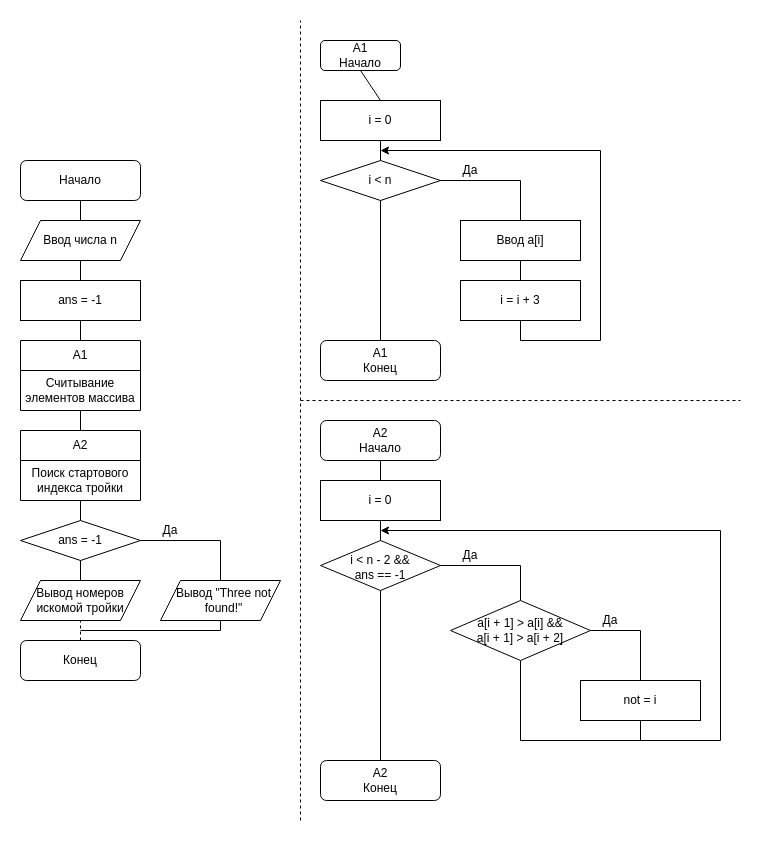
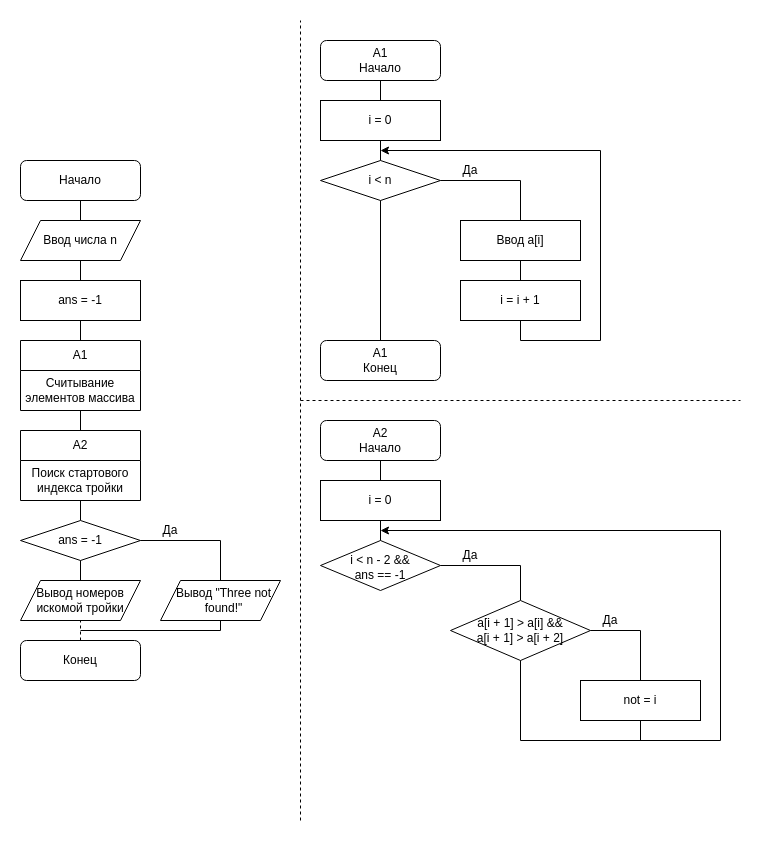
  <mxCell id="0" />
  <mxCell id="1" parent="0" />
  <mxCell id="2" value="Начало" style="rounded=1;whiteSpace=wrap;html=1;" vertex="1" parent="1"><mxGeometry x="20" y="160" width="120" height="40" as="geometry" /></mxCell>
  <mxCell id="3" style="edgeStyle=orthogonalEdgeStyle;rounded=0;orthogonalLoop=1;jettySize=auto;html=1;exitX=0.5;exitY=1;exitDx=0;exitDy=0;entryX=0.5;entryY=0;entryDx=0;entryDy=0;endArrow=none;endFill=0;" edge="1" parent="1" source="4" target="7"><mxGeometry relative="1" as="geometry" /></mxCell>
  <mxCell id="4" value="Ввод числа n" style="shape=parallelogram;perimeter=parallelogramPerimeter;whiteSpace=wrap;html=1;fixedSize=1;" vertex="1" parent="1"><mxGeometry x="20" y="220" width="120" height="40" as="geometry" /></mxCell>
  <mxCell id="5" value="" style="endArrow=none;html=1;rounded=0;entryX=0.5;entryY=1;entryDx=0;entryDy=0;exitX=0.5;exitY=0;exitDx=0;exitDy=0;" edge="1" parent="1" source="4" target="2"><mxGeometry width="50" height="50" relative="1" as="geometry"><mxPoint x="370" y="410" as="sourcePoint" /><mxPoint x="420" y="360" as="targetPoint" /></mxGeometry></mxCell>
  <mxCell id="6" value="" style="edgeStyle=orthogonalEdgeStyle;rounded=0;orthogonalLoop=1;jettySize=auto;html=1;entryX=0.5;entryY=0;entryDx=0;entryDy=0;endArrow=none;endFill=0;" edge="1" parent="1" source="7" target="8"><mxGeometry relative="1" as="geometry" /></mxCell>
  <mxCell id="7" value="ans = -1" style="rounded=0;whiteSpace=wrap;html=1;" vertex="1" parent="1"><mxGeometry x="20" y="280" width="120" height="40" as="geometry" /></mxCell>
  <mxCell id="8" value="A1" style="swimlane;fontStyle=0;childLayout=stackLayout;horizontal=1;startSize=30;horizontalStack=0;resizeParent=1;resizeParentMax=0;resizeLast=0;collapsible=1;marginBottom=0;whiteSpace=wrap;html=1;" vertex="1" parent="1"><mxGeometry x="20" y="340" width="120" height="70" as="geometry" /></mxCell>
  <mxCell id="9" value="Считывание элементов массива" style="text;strokeColor=none;fillColor=none;align=center;verticalAlign=middle;spacingLeft=4;spacingRight=4;overflow=hidden;points=[[0,0.5],[1,0.5]];portConstraint=eastwest;rotatable=0;whiteSpace=wrap;html=1;" vertex="1" parent="8"><mxGeometry y="30" width="120" height="40" as="geometry" /></mxCell>
  <mxCell id="10" value="" style="edgeStyle=orthogonalEdgeStyle;rounded=0;orthogonalLoop=1;jettySize=auto;html=1;endArrow=none;endFill=0;" edge="1" parent="1" source="11"><mxGeometry relative="1" as="geometry"><mxPoint x="80" y="410" as="targetPoint" /></mxGeometry></mxCell>
  <mxCell id="11" value="A2" style="swimlane;fontStyle=0;childLayout=stackLayout;horizontal=1;startSize=30;horizontalStack=0;resizeParent=1;resizeParentMax=0;resizeLast=0;collapsible=1;marginBottom=0;whiteSpace=wrap;html=1;" vertex="1" parent="1"><mxGeometry x="20" y="430" width="120" height="70" as="geometry" /></mxCell>
  <mxCell id="12" value="Поиск стартового индекса тройки" style="text;strokeColor=none;fillColor=none;align=center;verticalAlign=middle;spacingLeft=4;spacingRight=4;overflow=hidden;points=[[0,0.5],[1,0.5]];portConstraint=eastwest;rotatable=0;whiteSpace=wrap;html=1;" vertex="1" parent="11"><mxGeometry y="30" width="120" height="40" as="geometry" /></mxCell>
  <mxCell id="13" value="" style="edgeStyle=orthogonalEdgeStyle;rounded=0;orthogonalLoop=1;jettySize=auto;html=1;endArrow=none;endFill=0;" edge="1" parent="1" source="14"><mxGeometry relative="1" as="geometry"><mxPoint x="80" y="500" as="targetPoint" /></mxGeometry></mxCell>
  <mxCell id="14" value="ans = -1" style="rhombus;whiteSpace=wrap;html=1;" vertex="1" parent="1"><mxGeometry x="20" y="520" width="120" height="40" as="geometry" /></mxCell>
  <mxCell id="15" value="Вывод номеров искомой тройки" style="shape=parallelogram;perimeter=parallelogramPerimeter;whiteSpace=wrap;html=1;fixedSize=1;" vertex="1" parent="1"><mxGeometry x="20" y="580" width="120" height="40" as="geometry" /></mxCell>
  <mxCell id="16" value="Вывод &quot;Three not found!&quot;" style="shape=parallelogram;perimeter=parallelogramPerimeter;whiteSpace=wrap;html=1;fixedSize=1;spacingLeft=7;" vertex="1" parent="1"><mxGeometry x="160" y="580" width="120" height="40" as="geometry" /></mxCell>
  <mxCell id="17" value="" style="endArrow=none;html=1;rounded=0;entryX=1;entryY=0.5;entryDx=0;entryDy=0;exitX=0.5;exitY=0;exitDx=0;exitDy=0;" edge="1" parent="1" source="16" target="14"><mxGeometry width="50" height="50" relative="1" as="geometry"><mxPoint x="190" y="600" as="sourcePoint" /><mxPoint x="240" y="550" as="targetPoint" /><Array as="points"><mxPoint x="220" y="540" /></Array></mxGeometry></mxCell>
  <mxCell id="18" value="" style="endArrow=none;html=1;rounded=0;entryX=0.5;entryY=1;entryDx=0;entryDy=0;exitX=0.5;exitY=0;exitDx=0;exitDy=0;" edge="1" parent="1" source="15" target="14"><mxGeometry width="50" height="50" relative="1" as="geometry"><mxPoint y="630" as="sourcePoint" x="-20" /><mxPoint x="30" y="580" as="targetPoint" /></mxGeometry></mxCell>
  <mxCell id="19" value="Конец" style="rounded=1;whiteSpace=wrap;html=1;" vertex="1" parent="1"><mxGeometry x="20" y="640" width="120" height="40" as="geometry" /></mxCell>
  <mxCell id="20" value="" style="endArrow=none;html=1;rounded=0;entryX=0.5;entryY=1;entryDx=0;entryDy=0;exitX=0.5;exitY=0;exitDx=0;exitDy=0;dashed=1;" edge="1" parent="1" source="19" target="15"><mxGeometry width="50" height="50" relative="1" as="geometry"><mxPoint x="0" y="740" as="sourcePoint" /><mxPoint x="50" y="690" as="targetPoint" /></mxGeometry></mxCell>
  <mxCell id="21" value="" style="endArrow=none;html=1;rounded=0;entryX=0.5;entryY=1;entryDx=0;entryDy=0;" edge="1" parent="1" target="16"><mxGeometry width="50" height="50" relative="1" as="geometry"><mxPoint x="80" y="630" as="sourcePoint" /><mxPoint x="220" y="640" as="targetPoint" /><Array as="points"><mxPoint x="220" y="630" /></Array></mxGeometry></mxCell>
  <mxCell id="22" value="" style="endArrow=none;dashed=1;html=1;rounded=0;" edge="1" parent="1"><mxGeometry width="50" height="50" relative="1" as="geometry"><mxPoint x="300" y="820" as="sourcePoint" /><mxPoint x="300" y="20" as="targetPoint" /></mxGeometry></mxCell>
- <mxCell id="23" value="A1&lt;br&gt;Начало" style="rounded=1;whiteSpace=wrap;html=1;" vertex="1" parent="1"><mxGeometry x="320" y="40" width="80" height="30" as="geometry" /></mxCell>
+ <mxCell id="23" value="A1&lt;br&gt;Начало" style="rounded=1;whiteSpace=wrap;html=1;" vertex="1" parent="1"><mxGeometry x="320" y="40" width="120" height="40" as="geometry" /></mxCell>
  <mxCell id="24" value="i = 0" style="rounded=0;whiteSpace=wrap;html=1;" vertex="1" parent="1"><mxGeometry x="320" y="100" width="120" height="40" as="geometry" /></mxCell>
  <mxCell id="25" value="" style="endArrow=none;html=1;rounded=0;entryX=0.5;entryY=1;entryDx=0;entryDy=0;exitX=0.5;exitY=0;exitDx=0;exitDy=0;" edge="1" parent="1" source="24" target="23"><mxGeometry width="50" height="50" relative="1" as="geometry"><mxPoint x="480" y="160" as="sourcePoint" /><mxPoint x="530" y="110" as="targetPoint" /></mxGeometry></mxCell>
  <mxCell id="26" value="i &amp;lt; n" style="rhombus;whiteSpace=wrap;html=1;" vertex="1" parent="1"><mxGeometry x="320" y="160" width="120" height="40" as="geometry" /></mxCell>
  <mxCell id="27" value="Ввод a[i]" style="rounded=0;whiteSpace=wrap;html=1;" vertex="1" parent="1"><mxGeometry x="460" y="220" width="120" height="40" as="geometry" /></mxCell>
- <mxCell id="28" value="i = i + 3" style="rounded=0;whiteSpace=wrap;html=1;" vertex="1" parent="1"><mxGeometry x="460" y="280" width="120" height="40" as="geometry" /></mxCell>
+ <mxCell id="28" value="i = i + 1" style="rounded=0;whiteSpace=wrap;html=1;" vertex="1" parent="1"><mxGeometry x="460" y="280" width="120" height="40" as="geometry" /></mxCell>
  <mxCell id="29" value="" style="endArrow=none;html=1;rounded=0;entryX=1;entryY=0.5;entryDx=0;entryDy=0;exitX=0.5;exitY=0;exitDx=0;exitDy=0;" edge="1" parent="1" source="27" target="26"><mxGeometry width="50" height="50" relative="1" as="geometry"><mxPoint x="440" y="230" as="sourcePoint" /><mxPoint x="490" y="180" as="targetPoint" /><Array as="points"><mxPoint x="520" y="180" /></Array></mxGeometry></mxCell>
  <mxCell id="30" value="" style="endArrow=none;html=1;rounded=0;entryX=0.5;entryY=1;entryDx=0;entryDy=0;exitX=0.5;exitY=0;exitDx=0;exitDy=0;" edge="1" parent="1" source="28" target="27"><mxGeometry width="50" height="50" relative="1" as="geometry"><mxPoint x="380" y="330" as="sourcePoint" /><mxPoint x="430" y="280" as="targetPoint" /></mxGeometry></mxCell>
  <mxCell id="31" value="" style="endArrow=none;html=1;rounded=0;entryX=0.5;entryY=1;entryDx=0;entryDy=0;endFill=0;startArrow=classic;startFill=1;" edge="1" parent="1" target="28"><mxGeometry width="50" height="50" relative="1" as="geometry"><mxPoint x="380" y="150" as="sourcePoint" /><mxPoint x="560" y="350" as="targetPoint" /><Array as="points"><mxPoint x="600" y="150" /><mxPoint x="600" y="340" /><mxPoint x="520" y="340" /></Array></mxGeometry></mxCell>
  <mxCell id="32" value="" style="endArrow=none;html=1;rounded=0;exitX=0.5;exitY=0;exitDx=0;exitDy=0;entryX=0.5;entryY=1;entryDx=0;entryDy=0;" edge="1" parent="1" source="26" target="24"><mxGeometry width="50" height="50" relative="1" as="geometry"><mxPoint x="330" y="190" as="sourcePoint" /><mxPoint x="380" y="140" as="targetPoint" /></mxGeometry></mxCell>
  <mxCell id="33" value="A1&lt;br&gt;Конец" style="rounded=1;whiteSpace=wrap;html=1;" vertex="1" parent="1"><mxGeometry x="320" y="340" width="120" height="40" as="geometry" /></mxCell>
  <mxCell id="34" value="" style="endArrow=none;html=1;rounded=0;entryX=0.5;entryY=1;entryDx=0;entryDy=0;exitX=0.5;exitY=0;exitDx=0;exitDy=0;" edge="1" parent="1" source="33" target="26"><mxGeometry width="50" height="50" relative="1" as="geometry"><mxPoint x="360" y="300" as="sourcePoint" /><mxPoint x="410" y="250" as="targetPoint" /></mxGeometry></mxCell>
  <mxCell id="35" value="Да" style="text;html=1;strokeColor=none;fillColor=none;align=center;verticalAlign=middle;whiteSpace=wrap;rounded=0;" vertex="1" parent="1"><mxGeometry x="440" y="155" width="60" height="30" as="geometry" /></mxCell>
  <mxCell id="36" value="Да" style="text;html=1;strokeColor=none;fillColor=none;align=center;verticalAlign=middle;whiteSpace=wrap;rounded=0;" vertex="1" parent="1"><mxGeometry x="140" y="515" width="60" height="30" as="geometry" /></mxCell>
  <mxCell id="37" value="" style="endArrow=none;dashed=1;html=1;rounded=0;" edge="1" parent="1"><mxGeometry width="50" height="50" relative="1" as="geometry"><mxPoint x="300" y="400" as="sourcePoint" /><mxPoint x="740" y="400" as="targetPoint" /></mxGeometry></mxCell>
  <mxCell id="38" value="A2&lt;br&gt;Начало" style="rounded=1;whiteSpace=wrap;html=1;" vertex="1" parent="1"><mxGeometry x="320" y="420" width="120" height="40" as="geometry" /></mxCell>
  <mxCell id="39" value="i = 0" style="rounded=0;whiteSpace=wrap;html=1;" vertex="1" parent="1"><mxGeometry x="320" y="480" width="120" height="40" as="geometry" /></mxCell>
  <mxCell id="40" value="i &amp;lt; n - 2 &amp;amp;&amp;amp; &lt;br&gt;ans == -1" style="rhombus;whiteSpace=wrap;html=1;spacingLeft=10;spacingRight=10;spacingTop=3;" vertex="1" parent="1"><mxGeometry x="320" y="540" width="120" height="50" as="geometry" /></mxCell>
  <mxCell id="41" value="" style="endArrow=none;html=1;rounded=0;entryX=0.5;entryY=1;entryDx=0;entryDy=0;exitX=0.5;exitY=0;exitDx=0;exitDy=0;" edge="1" parent="1" source="39" target="38"><mxGeometry width="50" height="50" relative="1" as="geometry"><mxPoint x="500" y="510" as="sourcePoint" /><mxPoint x="550" y="460" as="targetPoint" /></mxGeometry></mxCell>
  <mxCell id="42" value="" style="endArrow=none;html=1;rounded=0;entryX=0.5;entryY=1;entryDx=0;entryDy=0;exitX=0.5;exitY=0;exitDx=0;exitDy=0;" edge="1" parent="1" source="40" target="39"><mxGeometry width="50" height="50" relative="1" as="geometry"><mxPoint x="540" y="580" as="sourcePoint" /><mxPoint x="590" y="530" as="targetPoint" /></mxGeometry></mxCell>
  <mxCell id="43" value="" style="endArrow=none;html=1;rounded=0;entryX=1;entryY=0.5;entryDx=0;entryDy=0;exitX=0.5;exitY=0;exitDx=0;exitDy=0;" edge="1" parent="1" source="44" target="40"><mxGeometry width="50" height="50" relative="1" as="geometry"><mxPoint x="80" y="690" as="sourcePoint" /><mxPoint x="130" y="640" as="targetPoint" /><Array as="points"><mxPoint x="520" y="565" /></Array></mxGeometry></mxCell>
  <mxCell id="44" value="a[i + 1] &amp;gt; a[i] &amp;amp;&amp;amp;&lt;br&gt;a[i + 1] &amp;gt; a[i + 2]" style="rhombus;whiteSpace=wrap;html=1;" vertex="1" parent="1"><mxGeometry x="450" y="600" width="140" height="60" as="geometry" /></mxCell>
  <mxCell id="45" value="not = i" style="rounded=0;whiteSpace=wrap;html=1;" vertex="1" parent="1"><mxGeometry x="580" y="680" width="120" height="40" as="geometry" /></mxCell>
  <mxCell id="46" value="" style="endArrow=classic;html=1;rounded=0;exitX=0.5;exitY=1;exitDx=0;exitDy=0;" edge="1" parent="1" source="44"><mxGeometry width="50" height="50" relative="1" as="geometry"><mxPoint x="450" y="760" as="sourcePoint" /><mxPoint x="380" y="530" as="targetPoint" /><Array as="points"><mxPoint x="520" y="740" /><mxPoint x="720" y="740" /><mxPoint x="720" y="530" /></Array></mxGeometry></mxCell>
  <mxCell id="47" value="" style="endArrow=none;html=1;rounded=0;entryX=1;entryY=0.5;entryDx=0;entryDy=0;exitX=0.5;exitY=0;exitDx=0;exitDy=0;" edge="1" parent="1" source="45" target="44"><mxGeometry width="50" height="50" relative="1" as="geometry"><mxPoint x="320" y="720" as="sourcePoint" /><mxPoint x="370" y="670" as="targetPoint" /><Array as="points"><mxPoint x="640" y="630" /></Array></mxGeometry></mxCell>
  <mxCell id="48" value="" style="endArrow=none;html=1;rounded=0;entryX=0.5;entryY=1;entryDx=0;entryDy=0;" edge="1" parent="1" target="45"><mxGeometry width="50" height="50" relative="1" as="geometry"><mxPoint x="640" y="740" as="sourcePoint" /><mxPoint x="660" y="750" as="targetPoint" /></mxGeometry></mxCell>
  <mxCell id="49" value="Да" style="text;html=1;strokeColor=none;fillColor=none;align=center;verticalAlign=middle;whiteSpace=wrap;rounded=0;" vertex="1" parent="1"><mxGeometry x="580" y="605" width="60" height="30" as="geometry" /></mxCell>
- <mxCell id="50" value="A2&lt;br&gt;Конец" style="rounded=1;whiteSpace=wrap;html=1;" vertex="1" parent="1"><mxGeometry x="320" y="760" width="120" height="40" as="geometry" /></mxCell>
- <mxCell id="51" value="" style="endArrow=none;html=1;rounded=0;entryX=0.5;entryY=1;entryDx=0;entryDy=0;exitX=0.5;exitY=0;exitDx=0;exitDy=0;" edge="1" parent="1" source="50" target="40"><mxGeometry width="50" height="50" relative="1" as="geometry"><mxPoint x="230" y="710" as="sourcePoint" /><mxPoint x="280" y="660" as="targetPoint" /></mxGeometry></mxCell>
  <mxCell id="52" value="Да" style="text;html=1;strokeColor=none;fillColor=none;align=center;verticalAlign=middle;whiteSpace=wrap;rounded=0;" vertex="1" parent="1"><mxGeometry x="440" y="540" width="60" height="30" as="geometry" /></mxCell>
